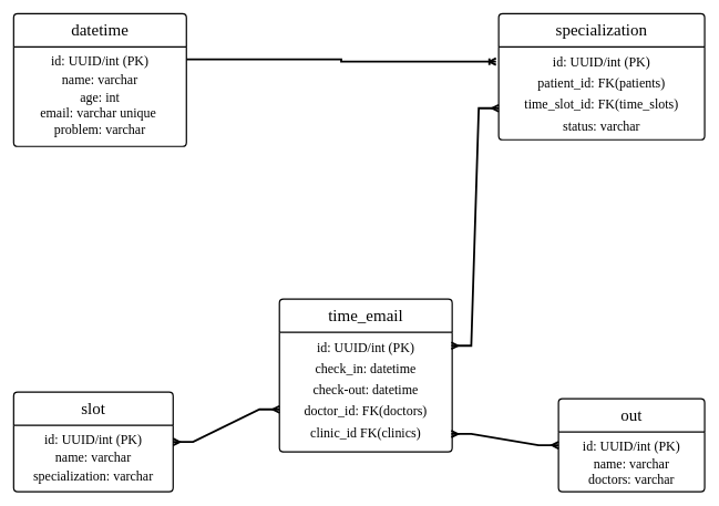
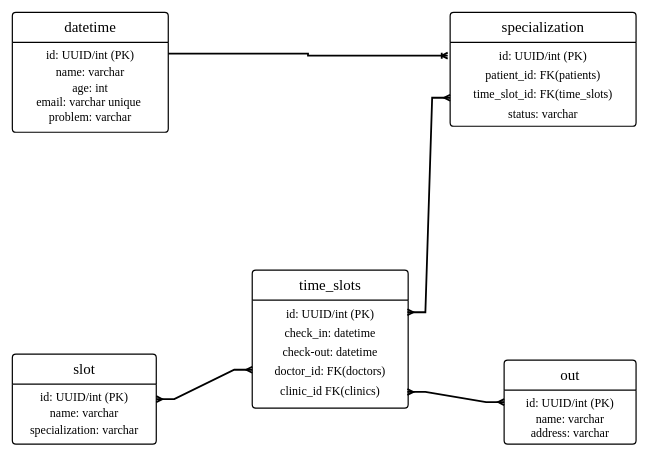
  <mxCell id="0" />
  <mxCell id="1" parent="0" />
  <mxCell id="2" value="&lt;font style=&quot;font-size: 25px;&quot;&gt;datetime&lt;/font&gt;" style="swimlane;childLayout=stackLayout;horizontal=1;startSize=50;horizontalStack=0;rounded=1;fontSize=14;fontStyle=0;strokeWidth=2;resizeParent=0;resizeLast=1;shadow=0;dashed=0;align=center;arcSize=4;whiteSpace=wrap;html=1;fontFamily=Verdana;" parent="1" vertex="1"><mxGeometry x="20" y="20" width="260" height="200" as="geometry" /></mxCell>
  <mxCell id="3" value="&lt;div style=&quot;line-height: 140%;&quot;&gt;&lt;span style=&quot;font-size: 20px; background-color: transparent; color: light-dark(rgb(0, 0, 0), rgb(255, 255, 255)); line-height: 140%;&quot;&gt;&lt;span style=&quot;background-color: transparent; color: light-dark(rgb(0, 0, 0), rgb(255, 255, 255));&quot;&gt;id&lt;/span&gt;: UUID/int&amp;nbsp;&lt;/span&gt;&lt;span style=&quot;font-size: 20px;&quot;&gt;(PK)&lt;/span&gt;&lt;br&gt;&lt;span style=&quot;font-size: 20px; background-color: transparent; color: light-dark(rgb(0, 0, 0), rgb(255, 255, 255)); line-height: 140%;&quot;&gt;name: varchar&lt;/span&gt;&lt;br&gt;&lt;span style=&quot;font-size: 20px; background-color: transparent; color: light-dark(rgb(0, 0, 0), rgb(255, 255, 255)); line-height: 140%;&quot;&gt;age:&amp;nbsp;&lt;/span&gt;&lt;span style=&quot;font-size: 20px; background-color: transparent; color: light-dark(rgb(0, 0, 0), rgb(255, 255, 255));&quot;&gt;int&lt;/span&gt;&lt;/div&gt;&lt;div style=&quot;line-height: 140%;&quot;&gt;&lt;font&gt;&lt;span style=&quot;font-size: 20px;&quot;&gt;email:&amp;nbsp;&lt;/span&gt;&lt;/font&gt;&lt;span style=&quot;font-size: 20px;&quot;&gt;varchar&lt;/span&gt;&lt;font&gt;&lt;span style=&quot;font-size: 20px;&quot;&gt;&amp;nbsp;unique&amp;nbsp;&lt;br&gt;&lt;/span&gt;&lt;/font&gt;&lt;span style=&quot;font-size: 20px; background-color: transparent; color: light-dark(rgb(0, 0, 0), rgb(255, 255, 255)); line-height: 140%;&quot;&gt;problem:&amp;nbsp;&lt;/span&gt;&lt;span style=&quot;font-size: 20px; background-color: transparent; color: light-dark(rgb(0, 0, 0), rgb(255, 255, 255));&quot;&gt;varchar&lt;/span&gt;&lt;/div&gt;" style="align=center;strokeColor=none;fillColor=none;spacingLeft=4;spacingRight=4;fontSize=12;verticalAlign=top;resizable=0;rotatable=0;part=1;html=1;whiteSpace=wrap;fontFamily=Verdana;" parent="2" vertex="1"><mxGeometry y="50" width="260" height="150" as="geometry" /></mxCell>
  <mxCell id="4" style="edgeStyle=orthogonalEdgeStyle;rounded=0;orthogonalLoop=1;jettySize=auto;html=1;exitX=0.5;exitY=1;exitDx=0;exitDy=0;fontFamily=Verdana;" parent="2" source="3" target="3" edge="1"><mxGeometry relative="1" as="geometry" /></mxCell>
  <mxCell id="5" value="&lt;span style=&quot;font-size: 25px;&quot;&gt;slot&lt;/span&gt;" style="swimlane;childLayout=stackLayout;horizontal=1;startSize=50;horizontalStack=0;rounded=1;fontSize=14;fontStyle=0;strokeWidth=2;resizeParent=0;resizeLast=1;shadow=0;dashed=0;align=center;arcSize=4;whiteSpace=wrap;html=1;fontFamily=Verdana;" parent="1" vertex="1"><mxGeometry x="20" y="590" width="240" height="150" as="geometry" /></mxCell>
  <mxCell id="6" value="&lt;div style=&quot;line-height: 140%;&quot;&gt;&lt;span style=&quot;font-size: 20px; background-color: transparent; color: light-dark(rgb(0, 0, 0), rgb(255, 255, 255)); line-height: 140%;&quot;&gt;id: UUID/&lt;/span&gt;&lt;span style=&quot;font-size: 20px;&quot;&gt;int&amp;nbsp;&lt;/span&gt;&lt;span style=&quot;font-size: 20px;&quot;&gt;(PK)&lt;/span&gt;&lt;div&gt;&lt;span style=&quot;font-size: 20px; background-color: transparent; color: light-dark(rgb(0, 0, 0), rgb(255, 255, 255)); line-height: 140%;&quot;&gt;name:&amp;nbsp;&lt;/span&gt;&lt;span style=&quot;font-size: 20px;&quot;&gt;varchar&lt;/span&gt;&lt;div&gt;&lt;font&gt;&lt;span style=&quot;font-size: 20px; line-height: 140%;&quot;&gt;specialization:&amp;nbsp;&lt;/span&gt;&lt;/font&gt;&lt;span style=&quot;font-size: 20px; background-color: transparent; color: light-dark(rgb(0, 0, 0), rgb(255, 255, 255));&quot;&gt;varchar&lt;/span&gt;&lt;/div&gt;&lt;/div&gt;&lt;/div&gt;" style="align=center;strokeColor=none;fillColor=none;spacingLeft=4;spacingRight=4;fontSize=12;verticalAlign=top;resizable=0;rotatable=0;part=1;html=1;whiteSpace=wrap;fontFamily=Verdana;" parent="5" vertex="1"><mxGeometry y="50" width="240" height="100" as="geometry" /></mxCell>
  <mxCell id="7" style="edgeStyle=orthogonalEdgeStyle;rounded=0;orthogonalLoop=1;jettySize=auto;html=1;exitX=0.5;exitY=1;exitDx=0;exitDy=0;fontFamily=Verdana;" parent="5" source="6" target="6" edge="1"><mxGeometry relative="1" as="geometry" /></mxCell>
  <mxCell id="8" value="&lt;font style=&quot;font-size: 25px;&quot;&gt;out&lt;/font&gt;" style="swimlane;childLayout=stackLayout;horizontal=1;startSize=50;horizontalStack=0;rounded=1;fontSize=14;fontStyle=0;strokeWidth=2;resizeParent=0;resizeLast=1;shadow=0;dashed=0;align=center;arcSize=4;whiteSpace=wrap;html=1;fontFamily=Verdana;" parent="1" vertex="1"><mxGeometry x="840" y="600" width="220" height="140" as="geometry" /></mxCell>
- <mxCell id="9" value="&lt;div style=&quot;line-height: 140%;&quot;&gt;&lt;span style=&quot;font-size: 20px; background-color: transparent; color: light-dark(rgb(0, 0, 0), rgb(255, 255, 255)); line-height: 140%;&quot;&gt;&lt;span style=&quot;background-color: transparent; color: light-dark(rgb(0, 0, 0), rgb(255, 255, 255));&quot;&gt;id&lt;/span&gt;: UUID/&lt;/span&gt;&lt;span style=&quot;font-size: 20px;&quot;&gt;int&amp;nbsp;&lt;/span&gt;&lt;span style=&quot;font-size: 20px;&quot;&gt;(PK)&lt;/span&gt;&lt;div&gt;&lt;span style=&quot;font-size: 20px; background-color: transparent; color: light-dark(rgb(0, 0, 0), rgb(255, 255, 255)); line-height: 140%;&quot;&gt;name:&amp;nbsp;&lt;/span&gt;&lt;span style=&quot;font-size: 20px;&quot;&gt;varchar&lt;/span&gt;&lt;div&gt;&lt;font&gt;&lt;span style=&quot;font-size: 20px;&quot;&gt;doctors:&amp;nbsp;&lt;/span&gt;&lt;/font&gt;&lt;span style=&quot;font-size: 20px; background-color: transparent; color: light-dark(rgb(0, 0, 0), rgb(255, 255, 255));&quot;&gt;varchar&lt;/span&gt;&lt;/div&gt;&lt;/div&gt;&lt;div&gt;&lt;font&gt;&lt;span style=&quot;font-size: 20px;&quot;&gt;&lt;br&gt;&lt;/span&gt;&lt;/font&gt;&lt;/div&gt;&lt;/div&gt;" style="align=center;strokeColor=none;fillColor=none;spacingLeft=4;spacingRight=4;fontSize=12;verticalAlign=top;resizable=0;rotatable=0;part=1;html=1;whiteSpace=wrap;fontFamily=Verdana;" parent="8" vertex="1"><mxGeometry y="50" width="220" height="90" as="geometry" /></mxCell>
+ <mxCell id="9" value="&lt;div style=&quot;line-height: 140%;&quot;&gt;&lt;span style=&quot;font-size: 20px; background-color: transparent; color: light-dark(rgb(0, 0, 0), rgb(255, 255, 255)); line-height: 140%;&quot;&gt;&lt;span style=&quot;background-color: transparent; color: light-dark(rgb(0, 0, 0), rgb(255, 255, 255));&quot;&gt;id&lt;/span&gt;: UUID/&lt;/span&gt;&lt;span style=&quot;font-size: 20px;&quot;&gt;int&amp;nbsp;&lt;/span&gt;&lt;span style=&quot;font-size: 20px;&quot;&gt;(PK)&lt;/span&gt;&lt;div&gt;&lt;span style=&quot;font-size: 20px; background-color: transparent; color: light-dark(rgb(0, 0, 0), rgb(255, 255, 255)); line-height: 140%;&quot;&gt;name:&amp;nbsp;&lt;/span&gt;&lt;span style=&quot;font-size: 20px;&quot;&gt;varchar&lt;/span&gt;&lt;div&gt;&lt;font&gt;&lt;span style=&quot;font-size: 20px;&quot;&gt;address:&amp;nbsp;&lt;/span&gt;&lt;/font&gt;&lt;span style=&quot;font-size: 20px; background-color: transparent; color: light-dark(rgb(0, 0, 0), rgb(255, 255, 255));&quot;&gt;varchar&lt;/span&gt;&lt;/div&gt;&lt;/div&gt;&lt;div&gt;&lt;font&gt;&lt;span style=&quot;font-size: 20px;&quot;&gt;&lt;br&gt;&lt;/span&gt;&lt;/font&gt;&lt;/div&gt;&lt;/div&gt;" style="align=center;strokeColor=none;fillColor=none;spacingLeft=4;spacingRight=4;fontSize=12;verticalAlign=top;resizable=0;rotatable=0;part=1;html=1;whiteSpace=wrap;fontFamily=Verdana;" parent="8" vertex="1"><mxGeometry y="50" width="220" height="90" as="geometry" /></mxCell>
  <mxCell id="10" style="edgeStyle=orthogonalEdgeStyle;rounded=0;orthogonalLoop=1;jettySize=auto;html=1;exitX=0.5;exitY=1;exitDx=0;exitDy=0;fontFamily=Verdana;" parent="8" source="9" target="9" edge="1"><mxGeometry relative="1" as="geometry" /></mxCell>
- <mxCell id="11" value="&lt;span style=&quot;font-size: 25px;&quot;&gt;time_email&lt;/span&gt;" style="swimlane;childLayout=stackLayout;horizontal=1;startSize=50;horizontalStack=0;rounded=1;fontSize=14;fontStyle=0;strokeWidth=2;resizeParent=0;resizeLast=1;shadow=0;dashed=0;align=center;arcSize=4;whiteSpace=wrap;html=1;fontFamily=Verdana;" parent="1" vertex="1"><mxGeometry x="420" y="450" width="260" height="230" as="geometry" /></mxCell>
+ <mxCell id="11" value="&lt;span style=&quot;font-size: 25px;&quot;&gt;time_slots&lt;/span&gt;" style="swimlane;childLayout=stackLayout;horizontal=1;startSize=50;horizontalStack=0;rounded=1;fontSize=14;fontStyle=0;strokeWidth=2;resizeParent=0;resizeLast=1;shadow=0;dashed=0;align=center;arcSize=4;whiteSpace=wrap;html=1;fontFamily=Verdana;" parent="1" vertex="1"><mxGeometry x="420" y="450" width="260" height="230" as="geometry" /></mxCell>
  <mxCell id="12" value="&lt;div style=&quot;line-height: 160%;&quot;&gt;&lt;div&gt;&lt;span style=&quot;font-size: 20px; background-color: transparent; color: light-dark(rgb(0, 0, 0), rgb(255, 255, 255));&quot;&gt;id&lt;/span&gt;&lt;font face=&quot;Verdana&quot;&gt;&lt;span style=&quot;font-size: 20px; background-color: transparent; color: light-dark(rgb(0, 0, 0), rgb(255, 255, 255)); line-height: 160%;&quot;&gt;: UUID/&lt;/span&gt;&lt;span style=&quot;font-size: 20px; line-height: 160%;&quot;&gt;int (PK)&lt;/span&gt;&lt;/font&gt;&lt;/div&gt;&lt;div&gt;&lt;span style=&quot;font-size: 20px; background-color: transparent; color: light-dark(rgb(0, 0, 0), rgb(255, 255, 255)); line-height: 160%;&quot;&gt;&lt;font face=&quot;Verdana&quot;&gt;check_in: datetime&lt;/font&gt;&lt;/span&gt;&lt;/div&gt;&lt;div&gt;&lt;span style=&quot;font-size: 20px; background-color: transparent; color: light-dark(rgb(0, 0, 0), rgb(255, 255, 255)); line-height: 160%;&quot;&gt;&lt;font face=&quot;Verdana&quot;&gt;check-out: datetime&lt;/font&gt;&lt;/span&gt;&lt;/div&gt;&lt;div&gt;&lt;span style=&quot;font-size: 20px; line-height: 160%;&quot;&gt;&lt;font face=&quot;Verdana&quot;&gt;doctor_id: FK(doctors)&lt;/font&gt;&lt;/span&gt;&lt;/div&gt;&lt;div&gt;&lt;span style=&quot;font-size: 20px; line-height: 160%;&quot;&gt;&lt;font face=&quot;Verdana&quot;&gt;clinic_id FK(clinics)&lt;/font&gt;&lt;/span&gt;&lt;/div&gt;&lt;/div&gt;" style="align=center;strokeColor=none;fillColor=none;spacingLeft=4;spacingRight=4;fontSize=12;verticalAlign=top;resizable=0;rotatable=0;part=1;html=1;whiteSpace=wrap;fontFamily=Verdana;" parent="11" vertex="1"><mxGeometry y="50" width="260" height="180" as="geometry" /></mxCell>
  <mxCell id="13" style="edgeStyle=orthogonalEdgeStyle;rounded=0;orthogonalLoop=1;jettySize=auto;html=1;exitX=0.5;exitY=1;exitDx=0;exitDy=0;fontFamily=Verdana;" parent="11" source="12" target="12" edge="1"><mxGeometry relative="1" as="geometry" /></mxCell>
  <mxCell id="14" value="&lt;span style=&quot;font-size: 25px;&quot;&gt;specialization&lt;/span&gt;" style="swimlane;childLayout=stackLayout;horizontal=1;startSize=50;horizontalStack=0;rounded=1;fontSize=14;fontStyle=0;strokeWidth=2;resizeParent=0;resizeLast=1;shadow=0;dashed=0;align=center;arcSize=4;whiteSpace=wrap;html=1;fontFamily=Verdana;" parent="1" vertex="1"><mxGeometry x="750" y="20" width="310" height="190" as="geometry" /></mxCell>
  <mxCell id="15" value="&lt;div style=&quot;line-height: 160%;&quot;&gt;&lt;div&gt;&lt;span style=&quot;font-size: 20px; background-color: transparent; color: light-dark(rgb(0, 0, 0), rgb(255, 255, 255));&quot;&gt;id&lt;/span&gt;&lt;font face=&quot;Verdana&quot;&gt;&lt;span style=&quot;font-size: 20px; background-color: transparent; color: light-dark(rgb(0, 0, 0), rgb(255, 255, 255)); line-height: 160%;&quot;&gt;: UUID/&lt;/span&gt;&lt;span style=&quot;font-size: 20px; line-height: 160%;&quot;&gt;int&amp;nbsp;&lt;/span&gt;&lt;/font&gt;&lt;span style=&quot;font-size: 20px; background-color: transparent; color: light-dark(rgb(0, 0, 0), rgb(255, 255, 255));&quot;&gt;(PK)&lt;/span&gt;&lt;/div&gt;&lt;div&gt;&lt;span style=&quot;font-size: 20px; line-height: 160%;&quot;&gt;&lt;font face=&quot;Verdana&quot;&gt;patient_id: FK(patients)&lt;/font&gt;&lt;/span&gt;&lt;/div&gt;&lt;div&gt;&lt;span style=&quot;font-size: 20px; line-height: 160%;&quot;&gt;&lt;font face=&quot;Verdana&quot;&gt;time_slot_id: FK(time_slots)&lt;/font&gt;&lt;/span&gt;&lt;/div&gt;&lt;div&gt;&lt;span style=&quot;font-size: 20px; line-height: 160%;&quot;&gt;&lt;font face=&quot;Verdana&quot;&gt;status: varchar&lt;/font&gt;&lt;/span&gt;&lt;/div&gt;&lt;/div&gt;" style="align=center;strokeColor=none;fillColor=none;spacingLeft=4;spacingRight=4;fontSize=12;verticalAlign=top;resizable=0;rotatable=0;part=1;html=1;whiteSpace=wrap;fontFamily=Verdana;" parent="14" vertex="1"><mxGeometry y="50" width="310" height="140" as="geometry" /></mxCell>
  <mxCell id="16" style="edgeStyle=orthogonalEdgeStyle;rounded=0;orthogonalLoop=1;jettySize=auto;html=1;exitX=0.5;exitY=1;exitDx=0;exitDy=0;fontFamily=Verdana;" parent="14" source="15" target="15" edge="1"><mxGeometry relative="1" as="geometry" /></mxCell>
  <mxCell id="17" value="" style="fontSize=12;html=1;endArrow=ERoneToMany;rounded=0;entryX=-0.013;entryY=0.159;entryDx=0;entryDy=0;entryPerimeter=0;edgeStyle=elbowEdgeStyle;strokeWidth=3;" edge="1" parent="1" target="15"><mxGeometry width="100" height="100" relative="1" as="geometry"><mxPoint x="280" y="89" as="sourcePoint" /><mxPoint x="380" y="-10" as="targetPoint" /></mxGeometry></mxCell>
  <mxCell id="18" value="" style="edgeStyle=entityRelationEdgeStyle;fontSize=12;html=1;endArrow=ERmany;startArrow=ERmany;rounded=0;entryX=0;entryY=0.75;entryDx=0;entryDy=0;exitX=0.995;exitY=0.112;exitDx=0;exitDy=0;exitPerimeter=0;strokeWidth=3;" edge="1" parent="1" source="12" target="14"><mxGeometry width="100" height="100" relative="1" as="geometry"><mxPoint x="440" y="410" as="sourcePoint" /><mxPoint x="540" y="310" as="targetPoint" /></mxGeometry></mxCell>
  <mxCell id="19" value="" style="edgeStyle=entityRelationEdgeStyle;fontSize=12;html=1;endArrow=ERmany;startArrow=ERmany;rounded=0;exitX=1;exitY=0.25;exitDx=0;exitDy=0;strokeWidth=3;" edge="1" parent="1" source="6"><mxGeometry width="100" height="100" relative="1" as="geometry"><mxPoint x="440" y="610" as="sourcePoint" /><mxPoint x="420" y="616" as="targetPoint" /></mxGeometry></mxCell>
  <mxCell id="20" value="" style="edgeStyle=entityRelationEdgeStyle;fontSize=12;html=1;endArrow=ERmany;startArrow=ERmany;rounded=0;entryX=0;entryY=0.5;entryDx=0;entryDy=0;exitX=0.995;exitY=0.85;exitDx=0;exitDy=0;exitPerimeter=0;strokeWidth=3;" edge="1" parent="1" source="12" target="8"><mxGeometry width="100" height="100" relative="1" as="geometry"><mxPoint x="710" y="760" as="sourcePoint" /><mxPoint x="810" y="660" as="targetPoint" /></mxGeometry></mxCell>
